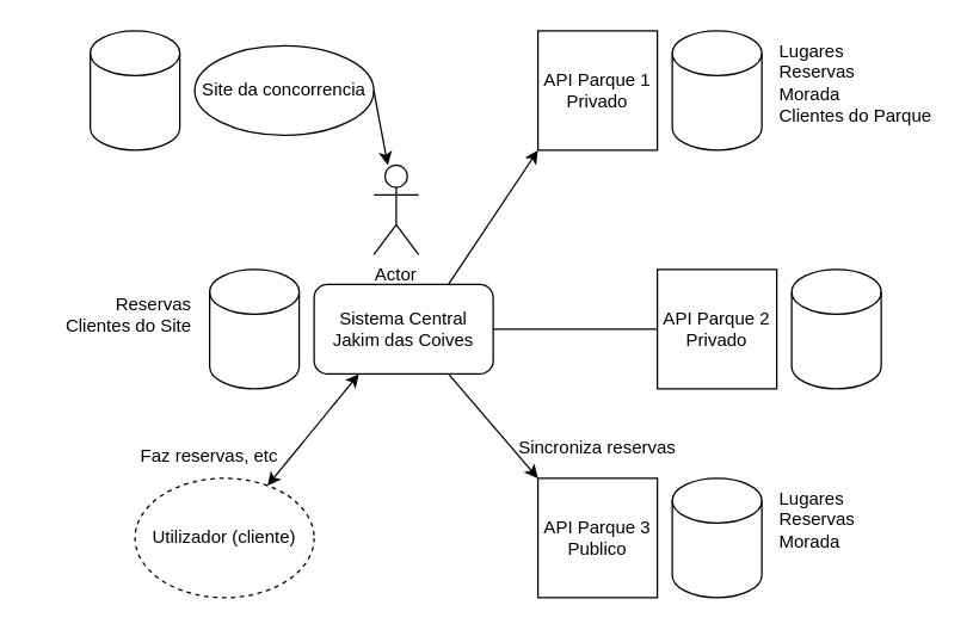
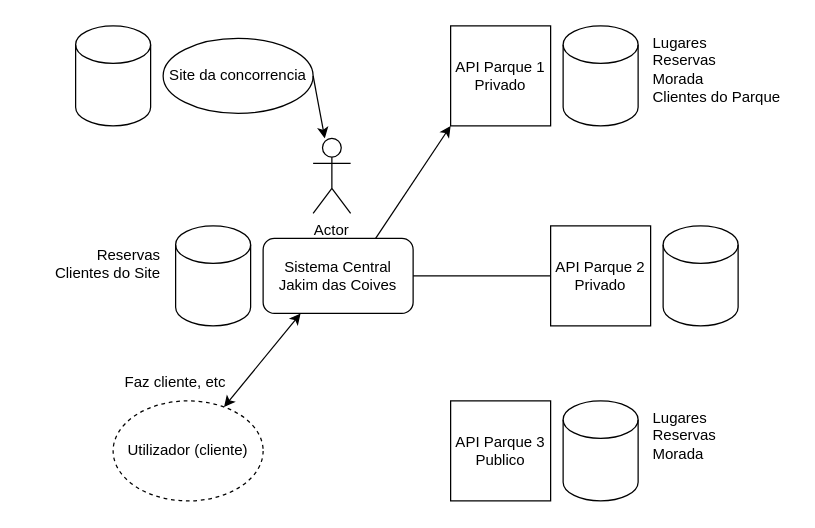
  <mxCell id="0" />
  <mxCell id="1" parent="0" />
  <mxCell id="2" value="Sistema Central&lt;br&gt;Jakim das Coives" style="rounded=1;whiteSpace=wrap;html=1;" vertex="1" parent="1"><mxGeometry x="210" y="190" width="120" height="60" as="geometry" /></mxCell>
  <mxCell id="3" value="API Parque 1&lt;br&gt;Privado" style="whiteSpace=wrap;html=1;aspect=fixed;" vertex="1" parent="1"><mxGeometry x="360" y="20" width="80" height="80" as="geometry" /></mxCell>
  <mxCell id="4" value="API Parque 2&lt;br&gt;Privado" style="whiteSpace=wrap;html=1;aspect=fixed;" vertex="1" parent="1"><mxGeometry x="440" y="180" width="80" height="80" as="geometry" /></mxCell>
  <mxCell id="5" value="API Parque 3&lt;br&gt;Publico" style="whiteSpace=wrap;html=1;aspect=fixed;" vertex="1" parent="1"><mxGeometry x="360" y="320" width="80" height="80" as="geometry" /></mxCell>
  <mxCell id="6" value="" style="endArrow=classic;html=1;exitX=0.75;exitY=0;exitDx=0;exitDy=0;entryX=0;entryY=1;entryDx=0;entryDy=0;" edge="1" parent="1" source="2" target="3"><mxGeometry width="50" height="50" relative="1" as="geometry"><mxPoint x="250" y="250" as="sourcePoint" /><mxPoint x="300" y="200" as="targetPoint" /></mxGeometry></mxCell>
  <mxCell id="7" value="" style="endArrow=none;html=1;entryX=0;entryY=0.5;entryDx=0;entryDy=0;exitX=1;exitY=0.5;exitDx=0;exitDy=0;" edge="1" parent="1" source="2" target="4"><mxGeometry width="50" height="50" relative="1" as="geometry"><mxPoint x="340" y="220" as="sourcePoint" /><mxPoint x="300" y="200" as="targetPoint" /></mxGeometry></mxCell>
- <mxCell id="8" value="" style="endArrow=classic;html=1;exitX=0.75;exitY=1;exitDx=0;exitDy=0;entryX=0;entryY=0;entryDx=0;entryDy=0;" edge="1" parent="1" source="2" target="5"><mxGeometry width="50" height="50" relative="1" as="geometry"><mxPoint x="250" y="250" as="sourcePoint" /><mxPoint x="300" y="200" as="targetPoint" /></mxGeometry></mxCell>
  <mxCell id="9" value="" style="shape=cylinder3;whiteSpace=wrap;html=1;boundedLbl=1;backgroundOutline=1;size=15;" vertex="1" parent="1"><mxGeometry x="450" y="20" width="60" height="80" as="geometry" /></mxCell>
  <mxCell id="10" value="Lugares&lt;br&gt;Reservas&lt;br&gt;Morada&lt;br&gt;Clientes do Parque" style="text;html=1;strokeColor=none;fillColor=none;align=left;verticalAlign=top;whiteSpace=wrap;rounded=0;" vertex="1" parent="1"><mxGeometry x="520" y="20" width="110" height="70" as="geometry" /></mxCell>
  <mxCell id="11" value="" style="shape=cylinder3;whiteSpace=wrap;html=1;boundedLbl=1;backgroundOutline=1;size=15;" vertex="1" parent="1"><mxGeometry x="530" y="180" width="60" height="80" as="geometry" /></mxCell>
  <mxCell id="12" value="" style="shape=cylinder3;whiteSpace=wrap;html=1;boundedLbl=1;backgroundOutline=1;size=15;" vertex="1" parent="1"><mxGeometry x="450" y="320" width="60" height="80" as="geometry" /></mxCell>
  <mxCell id="13" value="" style="shape=cylinder3;whiteSpace=wrap;html=1;boundedLbl=1;backgroundOutline=1;size=15;align=left;" vertex="1" parent="1"><mxGeometry x="140" y="180" width="60" height="80" as="geometry" /></mxCell>
  <mxCell id="14" value="Reservas&lt;br&gt;Clientes do Site" style="text;html=1;strokeColor=none;fillColor=none;align=right;verticalAlign=top;whiteSpace=wrap;rounded=0;" vertex="1" parent="1"><mxGeometry x="20" y="190" width="110" height="60" as="geometry" /></mxCell>
  <mxCell id="15" value="Lugares&lt;br&gt;Reservas&lt;br&gt;Morada" style="text;html=1;strokeColor=none;fillColor=none;align=left;verticalAlign=top;whiteSpace=wrap;rounded=0;" vertex="1" parent="1"><mxGeometry x="520" y="320" width="110" height="70" as="geometry" /></mxCell>
  <mxCell id="16" value="Site da concorrencia" style="ellipse;whiteSpace=wrap;html=1;" vertex="1" parent="1"><mxGeometry x="130" y="30" width="120" height="60" as="geometry" /></mxCell>
  <mxCell id="17" value="" style="endArrow=classic;html=1;exitX=1;exitY=0.5;exitDx=0;exitDy=0;" edge="1" parent="1" source="16" target="19"><mxGeometry width="50" height="50" relative="1" as="geometry"><mxPoint x="250" y="110" as="sourcePoint" /><mxPoint x="300" y="60" as="targetPoint" /></mxGeometry></mxCell>
  <mxCell id="18" value="" style="shape=cylinder3;whiteSpace=wrap;html=1;boundedLbl=1;backgroundOutline=1;size=15;align=left;" vertex="1" parent="1"><mxGeometry x="60" y="20" width="60" height="80" as="geometry" /></mxCell>
  <mxCell id="19" value="Actor" style="shape=umlActor;verticalLabelPosition=bottom;verticalAlign=top;html=1;outlineConnect=0;align=right;" vertex="1" parent="1"><mxGeometry x="250" y="110" width="30" height="60" as="geometry" /></mxCell>
  <mxCell id="20" value="Utilizador (cliente)" style="ellipse;whiteSpace=wrap;html=1;align=center;dashed=1;" vertex="1" parent="1"><mxGeometry x="90" y="320" width="120" height="80" as="geometry" /></mxCell>
  <mxCell id="21" value="" style="endArrow=classic;html=1;exitX=0.25;exitY=1;exitDx=0;exitDy=0;startArrow=classic;startFill=1;" edge="1" parent="1" source="2" target="20"><mxGeometry width="50" height="50" relative="1" as="geometry"><mxPoint x="250" y="210" as="sourcePoint" /><mxPoint x="300" y="160" as="targetPoint" /></mxGeometry></mxCell>
- <mxCell id="22" value="Faz reservas, etc" style="text;html=1;strokeColor=none;fillColor=none;align=center;verticalAlign=middle;whiteSpace=wrap;rounded=0;" vertex="1" parent="1"><mxGeometry x="90" y="300" width="100" height="10" as="geometry" /></mxCell>
- <mxCell id="23" value="Sincroniza reservas" style="text;html=1;strokeColor=none;fillColor=none;align=center;verticalAlign=middle;whiteSpace=wrap;rounded=0;" vertex="1" parent="1"><mxGeometry x="340" y="290" width="120" height="20" as="geometry" /></mxCell>
+ <mxCell id="22" value="Faz cliente, etc" style="text;html=1;strokeColor=none;fillColor=none;align=center;verticalAlign=middle;whiteSpace=wrap;rounded=0;" vertex="1" parent="1"><mxGeometry x="90" y="300" width="100" height="10" as="geometry" /></mxCell>
